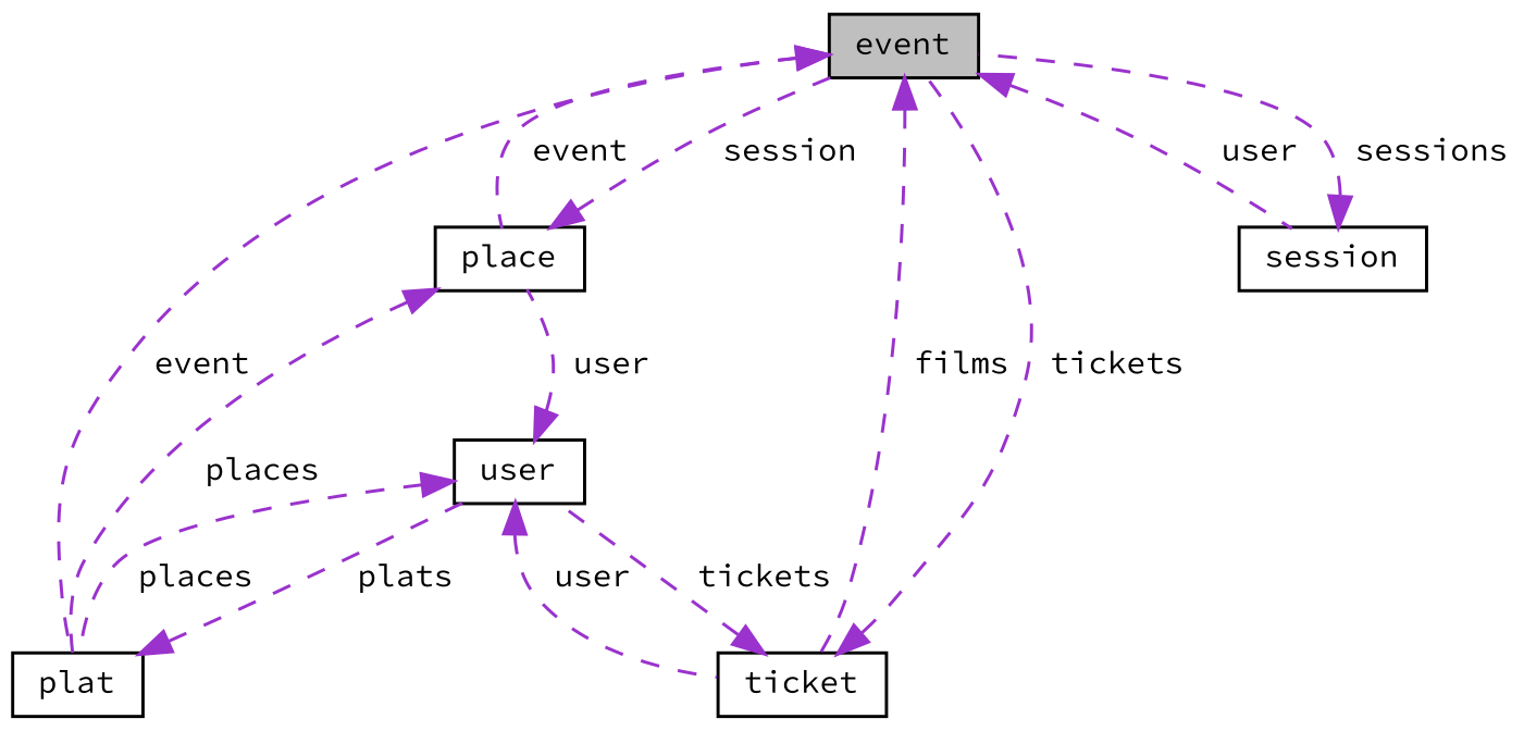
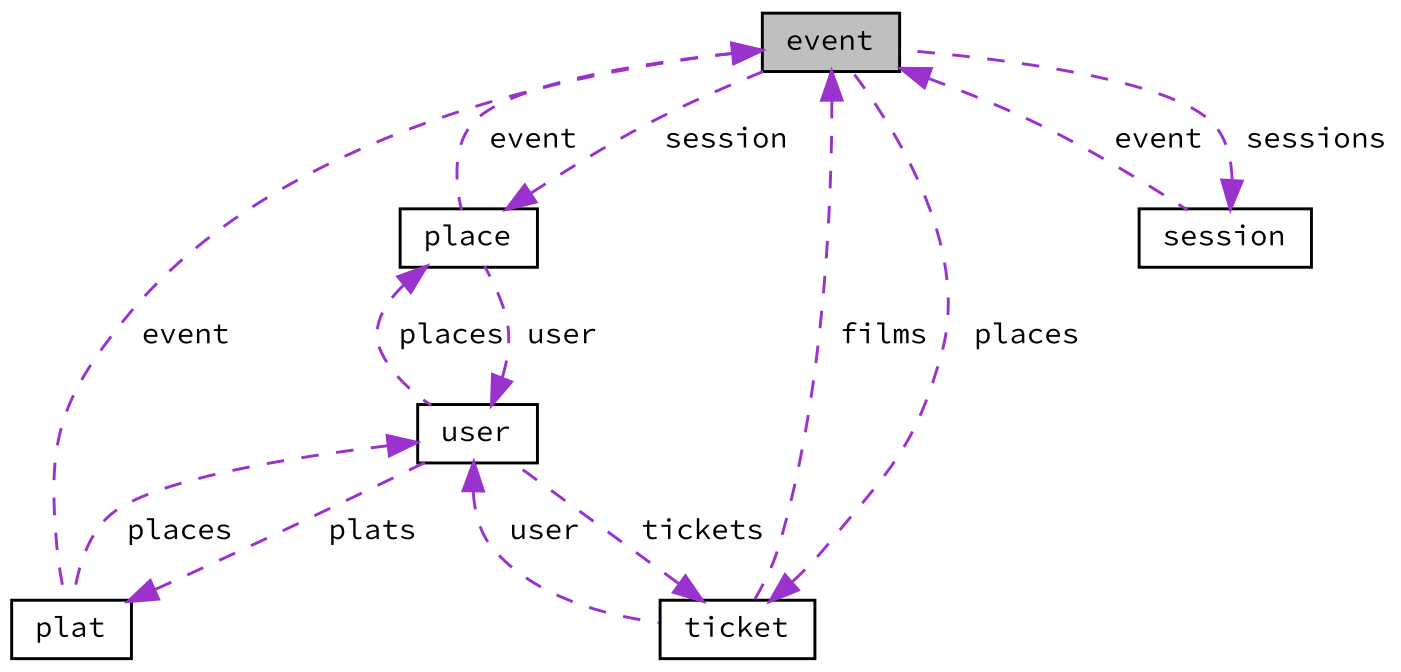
  digraph {
    fontname="Source Code Pro"
    node [color=black fillcolor=white fontname="Source Code Pro" fontsize=10 shape=record style=filled]
    edge [color=darkorchid3 dir=back fontname="Source Code Pro" fontsize=10 labelfontname=Helvetica labelfontsize=10 style=dashed]
    n1 [fillcolor=grey75 fontcolor=black height=0.2 label=event width=0.4]
    n2 [height=0.2 label=place width=0.4]
    n3 [height=0.2 label=ticket width=0.4]
    n4 [height=0.2 label=plat width=0.4]
    n5 [height=0.2 label=session width=0.4]
    n6 [height=0.2 label=user width=0.4]
    n1 -> n2 [label=" event"]
    n1 -> n3 [label=" films"]
    n1 -> n4 [label=" event"]
-   n1 -> n5 [label=" user"]
+   n1 -> n5 [label=" event"]
    n2 -> n1 [label=" session"]
-   n2 -> n4 [label=" places"]
-   n3 -> n1 [label=" tickets"]
+   n2 -> n6 [label=" places"]
+   n3 -> n1 [label=" places"]
    n3 -> n6 [label=" tickets"]
    n4 -> n6 [label=" plats"]
    n5 -> n1 [label=" sessions"]
    n6 -> n2 [label=" user"]
    n6 -> n3 [label=" user"]
    n6 -> n4 [label=" places"]
  }
